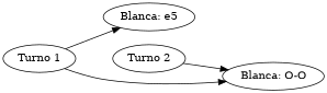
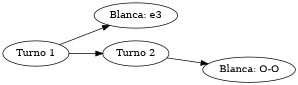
  digraph {
    rankdir=LR
    "Turno 1"
-   "Blanca: e3" [label="Blanca: e5"]
+   "Blanca: e3"
    "Turno 2"
    "Blanca: O-O"
    "Turno 1" -> "Blanca: e3"
-   "Turno 1" -> "Blanca: O-O"
+   "Turno 1" -> "Turno 2"
    "Turno 2" -> "Blanca: O-O"
  }
